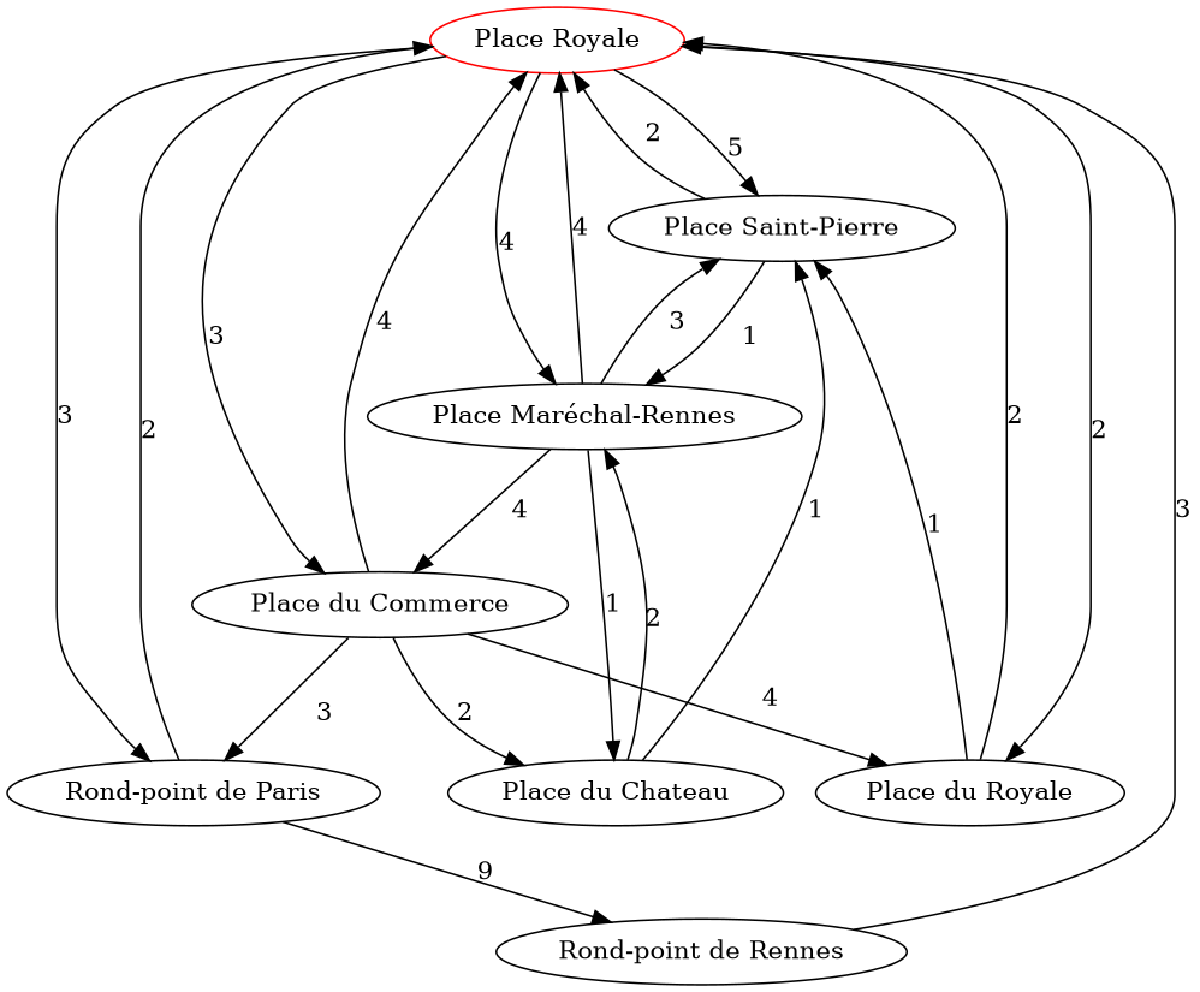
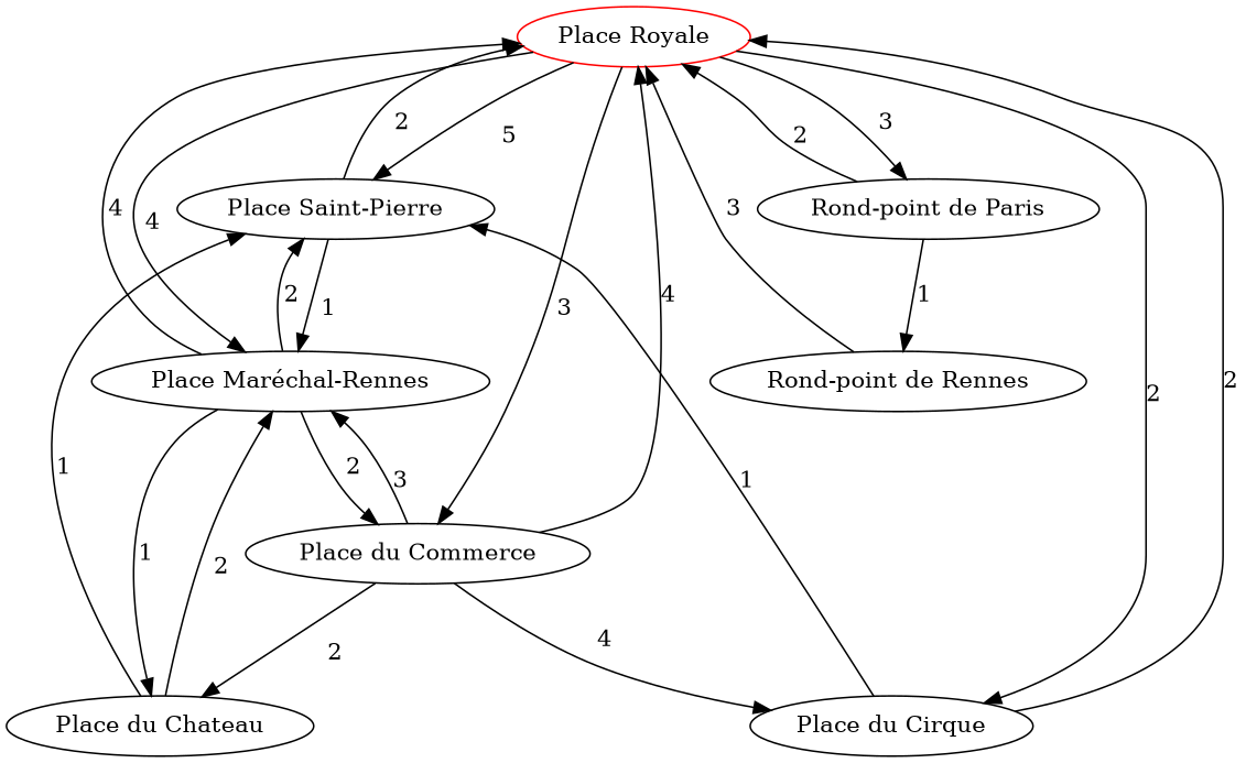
  digraph {
    n1 [color=red label="Place Royale"]
    n2 [label="Rond-point de Paris"]
    n3 [label="Place Saint-Pierre"]
    n4 [label="Place Maréchal-Rennes"]
    n5 [label="Place du Commerce"]
-   n6 [label="Place du Royale"]
+   n6 [label="Place du Cirque"]
    n7 [label="Rond-point de Rennes"]
    n8 [label="Place du Chateau"]
    n1 -> n2 [label=3]
    n1 -> n3 [label="\n5"]
    n1 -> n4 [label="\n4"]
    n1 -> n5 [label="\n3"]
    n1 -> n6 [label="\n2"]
    n2 -> n1 [label="\n2"]
-   n2 -> n7 [label=9]
+   n2 -> n7 [label=1]
    n3 -> n1 [label=2]
    n3 -> n4 [label="\n1"]
    n4 -> n1 [label=4]
-   n4 -> n3 [label=3]
-   n4 -> n5 [label=4]
+   n4 -> n3 [label=2]
+   n4 -> n5 [label=2]
    n4 -> n8 [label=1]
    n5 -> n1 [label=4]
-   n5 -> n2 [label="\n3"]
+   n5 -> n4 [label="\n3"]
    n5 -> n6 [label=4]
    n5 -> n8 [label="\n2"]
    n6 -> n1 [label=2]
    n6 -> n3 [label="\n1"]
    n7 -> n1 [label=3]
    n8 -> n3 [label=1]
    n8 -> n4 [label="\n2"]
  }
